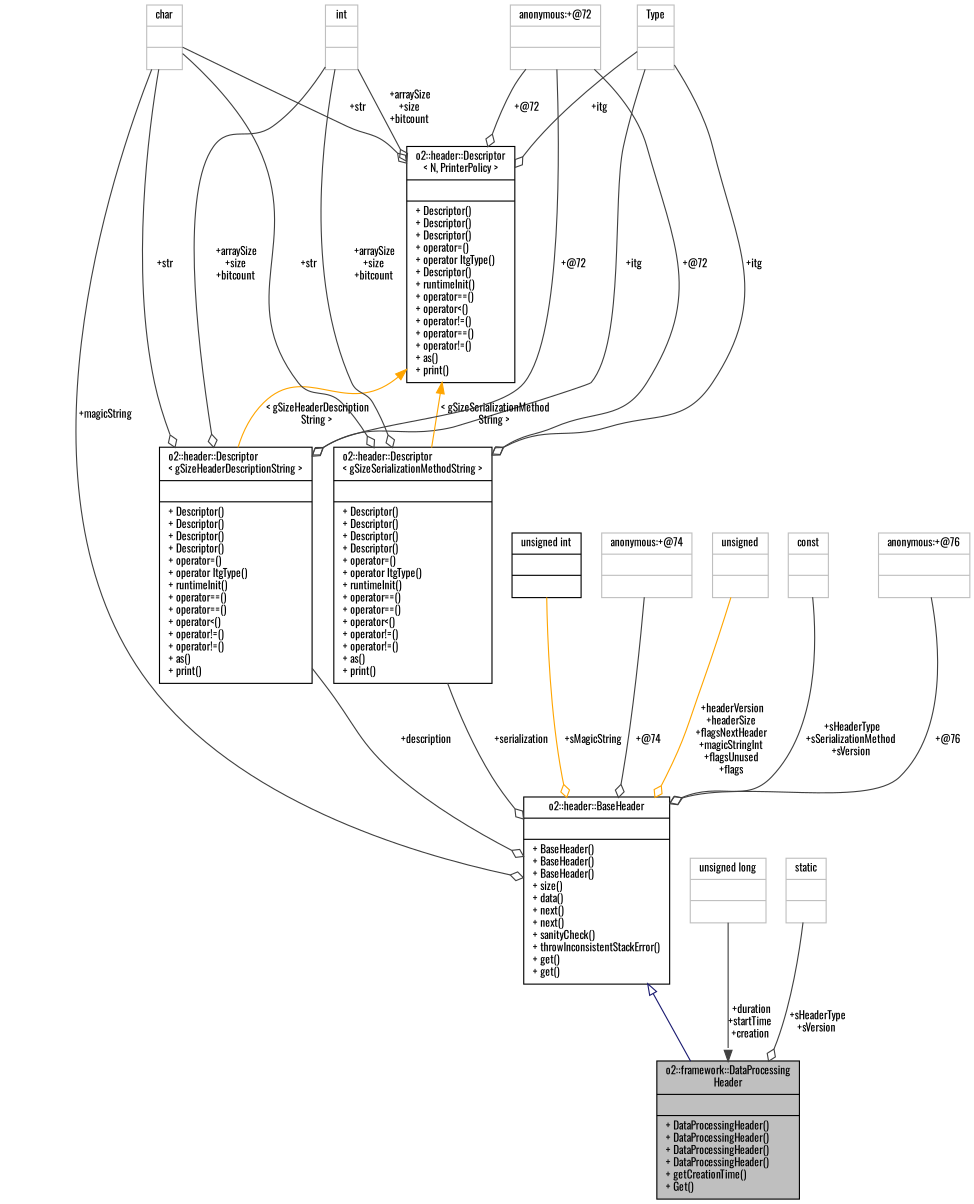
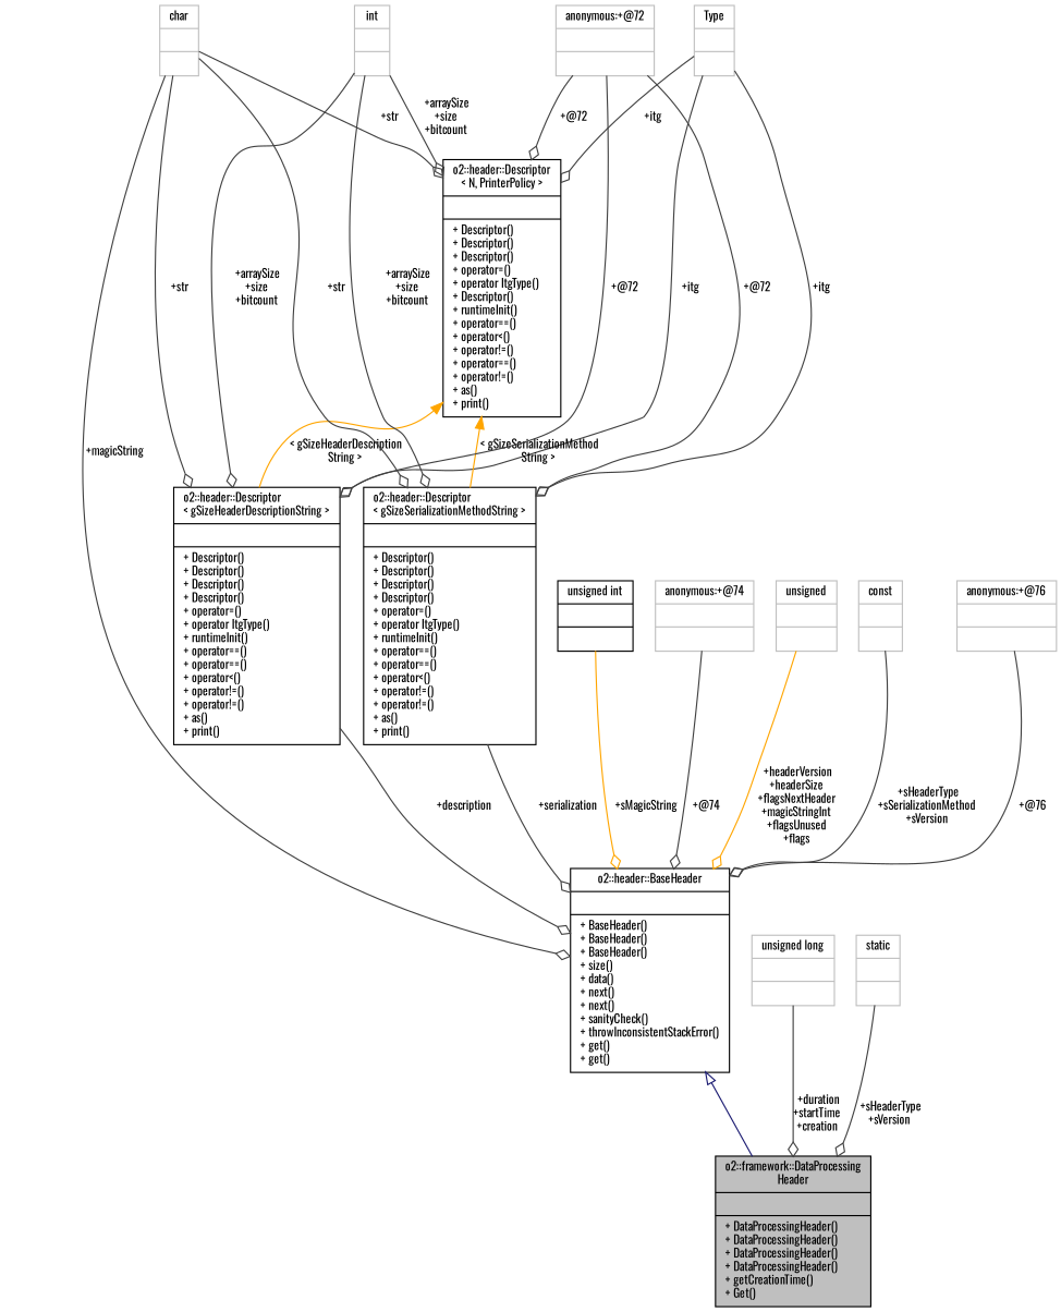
  digraph {
    fontname=Oswald
    node [color=grey75 fontname=Oswald fontsize=10 shape=record]
    edge [color=grey25 fontname=Oswald fontsize=10 labelfontname=Helvetica labelfontsize=10 style=solid arrowhead=odiamond]
    n1 [color=black fillcolor=grey75 fontcolor=black height=0.2 label="{o2::framework::DataProcessing\lHeader\n||+ DataProcessingHeader()\l+ DataProcessingHeader()\l+ DataProcessingHeader()\l+ DataProcessingHeader()\l+ getCreationTime()\l+ Get()\l}" style=filled width=0.4]
    n2 [color=black height=0.2 label="{o2::header::BaseHeader\n||+ BaseHeader()\l+ BaseHeader()\l+ BaseHeader()\l+ size()\l+ data()\l+ next()\l+ next()\l+ sanityCheck()\l+ throwInconsistentStackError()\l+ get()\l+ get()\l}" width=0.4]
    n3 [color=black height=0.2 label="{o2::header::Descriptor\l\< gSizeHeaderDescriptionString \>\n||+ Descriptor()\l+ Descriptor()\l+ Descriptor()\l+ Descriptor()\l+ operator=()\l+ operator ItgType()\l+ runtimeInit()\l+ operator==()\l+ operator==()\l+ operator\<()\l+ operator!=()\l+ operator!=()\l+ as()\l+ print()\l}" width=0.4]
    n4 [height=0.2 label="{Type\n||}" width=0.4]
    n5 [color=black height=0.2 label="{o2::header::Descriptor\l\< N, PrinterPolicy \>\n||+ Descriptor()\l+ Descriptor()\l+ Descriptor()\l+ operator=()\l+ operator ItgType()\l+ Descriptor()\l+ runtimeInit()\l+ operator==()\l+ operator\<()\l+ operator!=()\l+ operator==()\l+ operator!=()\l+ as()\l+ print()\l}" width=0.4]
    n6 [color=black height=0.2 label="{o2::header::Descriptor\l\< gSizeSerializationMethodString \>\n||+ Descriptor()\l+ Descriptor()\l+ Descriptor()\l+ Descriptor()\l+ operator=()\l+ operator ItgType()\l+ runtimeInit()\l+ operator==()\l+ operator==()\l+ operator\<()\l+ operator!=()\l+ operator!=()\l+ as()\l+ print()\l}" width=0.4]
    n7 [height=0.2 label="{char\n||}" width=0.4]
    n8 [height=0.2 label="{int\n||}" width=0.4]
    n9 [height=0.2 label="{anonymous:+@72\n||}" width=0.4]
    n10 [color=black height=0.2 label="{unsigned int\n||}" width=0.4]
    n11 [height=0.2 label="{anonymous:+@74\n||}" width=0.4]
    n12 [height=0.2 label="{unsigned\n||}" width=0.4]
    n13 [height=0.2 label="{const\n||}" width=0.4]
    n14 [height=0.2 label="{anonymous:+@76\n||}" width=0.4]
    n15 [height=0.2 label="{unsigned long\n||}" width=0.4]
    n16 [height=0.2 label="{static\n||}" width=0.4]
    n2 -> n1 [arrowtail=onormal color=midnightblue dir=back arrowhead=""]
    n3 -> n2 [label=" +description"]
    n4 -> n3 [label=" +itg"]
    n4 -> n5 [label=" +itg"]
    n4 -> n6 [label=" +itg"]
    n5 -> n3 [color=orange dir=back label=" \< gSizeHeaderDescription\lString \>" arrowhead=""]
    n5 -> n6 [color=orange dir=back label=" \< gSizeSerializationMethod\lString \>" arrowhead=""]
    n6 -> n2 [label=" +serialization"]
    n7 -> n2 [label=" +magicString"]
    n7 -> n3 [label=" +str"]
    n7 -> n5 [label=" +str"]
    n7 -> n6 [label=" +str"]
    n8 -> n3 [label=" +arraySize\n+size\n+bitcount"]
    n8 -> n5 [label=" +arraySize\n+size\n+bitcount"]
    n8 -> n6 [label=" +arraySize\n+size\n+bitcount"]
    n9 -> n3 [label=" +@72"]
    n9 -> n5 [label=" +@72"]
    n9 -> n6 [label=" +@72"]
    n10 -> n2 [color=orange label=" +sMagicString"]
    n11 -> n2 [label=" +@74"]
    n12 -> n2 [color=orange label=" +headerVersion\n+headerSize\n+flagsNextHeader\n+magicStringInt\n+flagsUnused\n+flags"]
    n13 -> n2 [label=" +sHeaderType\n+sSerializationMethod\n+sVersion"]
    n14 -> n2 [label=" +@76"]
-   n15 -> n1 [arrowhead=normal label=" +duration\n+startTime\n+creation"]
+   n15 -> n1 [label=" +duration\n+startTime\n+creation"]
    n16 -> n1 [label=" +sHeaderType\n+sVersion"]
  }
